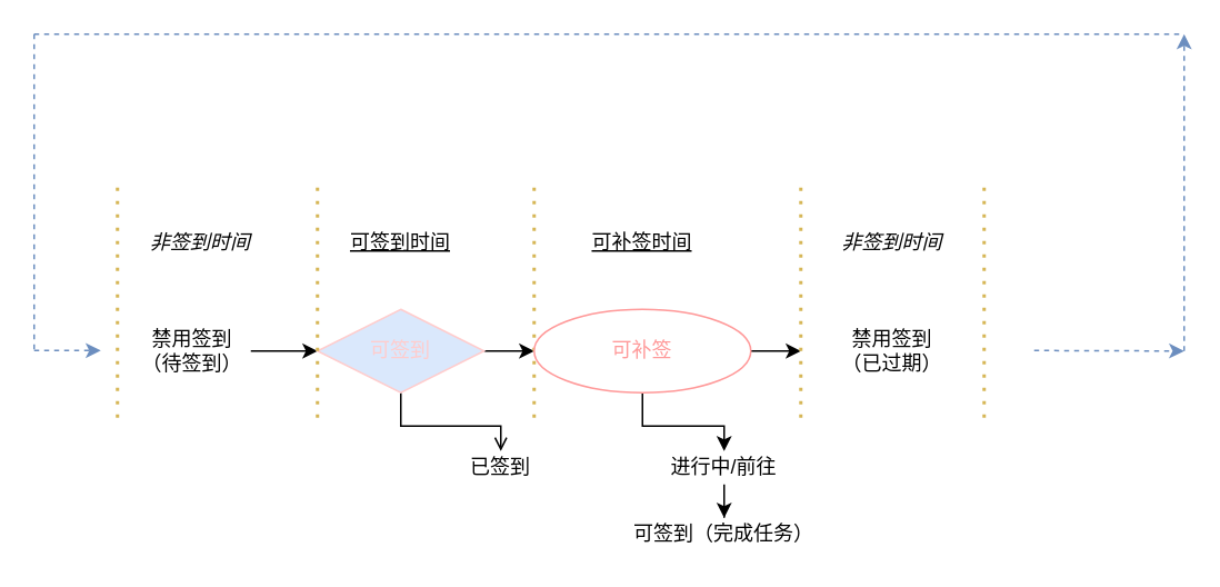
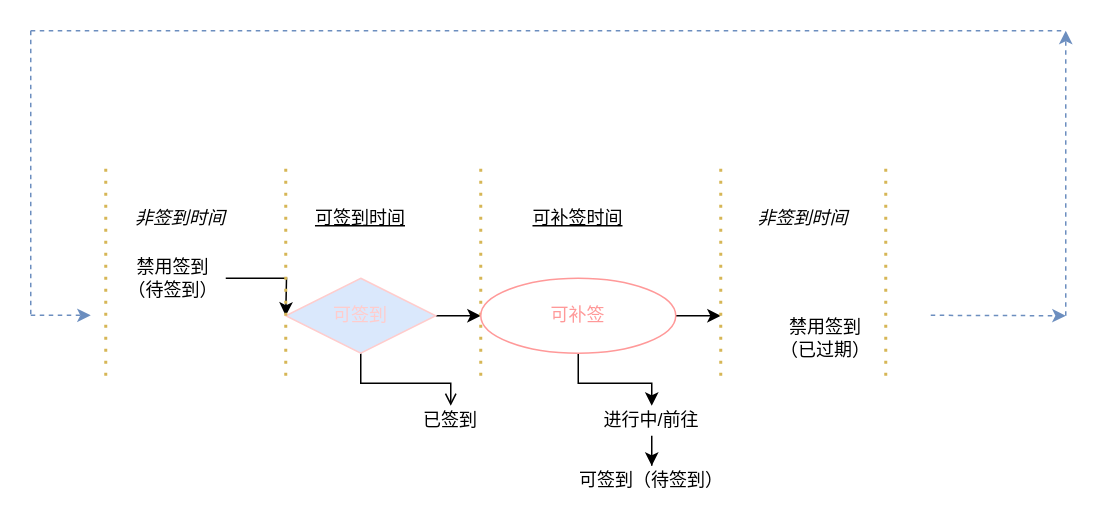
  <mxCell id="0" />
  <mxCell id="1" parent="0" />
  <mxCell id="2" style="edgeStyle=orthogonalEdgeStyle;rounded=0;orthogonalLoop=1;jettySize=auto;html=1;" edge="1" parent="1" source="3"><mxGeometry relative="1" as="geometry"><mxPoint x="190" y="210" as="targetPoint" /></mxGeometry></mxCell>
- <mxCell id="3" value="禁用签到&lt;br&gt;（待签到）" style="text;html=1;strokeColor=none;fillColor=none;align=center;verticalAlign=middle;whiteSpace=wrap;rounded=0;" vertex="1" parent="1"><mxGeometry x="80" y="200" width="70" height="20" as="geometry" /></mxCell>
+ <mxCell id="3" value="禁用签到&lt;br&gt;（待签到）" style="text;html=1;strokeColor=none;fillColor=none;align=center;verticalAlign=middle;whiteSpace=wrap;rounded=0;" vertex="1" parent="1"><mxGeometry x="80" y="175" width="70" height="20" as="geometry" /></mxCell>
  <mxCell id="4" style="edgeStyle=orthogonalEdgeStyle;rounded=0;orthogonalLoop=1;jettySize=auto;html=1;endArrow=open;" edge="1" parent="1" source="6" target="7"><mxGeometry relative="1" as="geometry"><mxPoint x="290" y="260" as="targetPoint" /></mxGeometry></mxCell>
  <mxCell id="5" style="edgeStyle=orthogonalEdgeStyle;rounded=0;orthogonalLoop=1;jettySize=auto;html=1;" edge="1" parent="1" source="6"><mxGeometry relative="1" as="geometry"><mxPoint x="320" y="210" as="targetPoint" /></mxGeometry></mxCell>
  <mxCell id="6" value="可签到" style="rhombus;whiteSpace=wrap;html=1;strokeColor=#FFCCCC;fontColor=#FFCCCC;fillColor=#dae8fc;" vertex="1" parent="1"><mxGeometry x="190" y="185" width="100" height="50" as="geometry" /></mxCell>
  <mxCell id="7" value="已签到" style="text;html=1;strokeColor=none;fillColor=none;align=center;verticalAlign=middle;whiteSpace=wrap;rounded=0;" vertex="1" parent="1"><mxGeometry x="280" y="270" width="40" height="20" as="geometry" /></mxCell>
  <mxCell id="8" value="" style="endArrow=none;dashed=1;html=1;dashPattern=1 3;strokeWidth=2;fillColor=#fff2cc;strokeColor=#d6b656;" edge="1" parent="1"><mxGeometry width="50" height="50" relative="1" as="geometry"><mxPoint x="70" y="250" as="sourcePoint" /><mxPoint x="70" y="110" as="targetPoint" /></mxGeometry></mxCell>
  <mxCell id="9" value="" style="endArrow=none;dashed=1;html=1;dashPattern=1 3;strokeWidth=2;fillColor=#fff2cc;strokeColor=#d6b656;" edge="1" parent="1"><mxGeometry width="50" height="50" relative="1" as="geometry"><mxPoint x="190" y="250" as="sourcePoint" /><mxPoint x="190" y="110" as="targetPoint" /></mxGeometry></mxCell>
  <mxCell id="10" value="" style="endArrow=none;dashed=1;html=1;dashPattern=1 3;strokeWidth=2;fillColor=#fff2cc;strokeColor=#d6b656;" edge="1" parent="1"><mxGeometry width="50" height="50" relative="1" as="geometry"><mxPoint x="320" y="250" as="sourcePoint" /><mxPoint x="320" y="110" as="targetPoint" /></mxGeometry></mxCell>
  <mxCell id="11" value="非签到时间" style="text;html=1;strokeColor=none;fillColor=none;align=center;verticalAlign=middle;whiteSpace=wrap;rounded=0;fontStyle=2" vertex="1" parent="1"><mxGeometry x="80" y="140" width="80" height="10" as="geometry" /></mxCell>
  <mxCell id="12" value="&lt;span style=&quot;font-style: normal&quot;&gt;&lt;u&gt;可签到时间&lt;/u&gt;&lt;/span&gt;" style="text;html=1;strokeColor=none;fillColor=none;align=center;verticalAlign=middle;whiteSpace=wrap;rounded=0;fontStyle=2" vertex="1" parent="1"><mxGeometry x="200" y="140" width="80" height="10" as="geometry" /></mxCell>
  <mxCell id="13" style="edgeStyle=orthogonalEdgeStyle;rounded=0;orthogonalLoop=1;jettySize=auto;html=1;fontColor=#FF9999;" edge="1" parent="1" source="15" target="17"><mxGeometry relative="1" as="geometry"><mxPoint x="430" y="270" as="targetPoint" /></mxGeometry></mxCell>
  <mxCell id="14" style="edgeStyle=orthogonalEdgeStyle;rounded=0;orthogonalLoop=1;jettySize=auto;html=1;fontColor=#FF9999;" edge="1" parent="1" source="15"><mxGeometry relative="1" as="geometry"><mxPoint x="480" y="210" as="targetPoint" /></mxGeometry></mxCell>
  <mxCell id="15" value="可补签" style="ellipse;whiteSpace=wrap;html=1;fontColor=#FF9999;strokeColor=#FF9999;" vertex="1" parent="1"><mxGeometry x="320" y="185" width="130" height="50" as="geometry" /></mxCell>
  <mxCell id="16" style="edgeStyle=orthogonalEdgeStyle;rounded=0;orthogonalLoop=1;jettySize=auto;html=1;fontColor=#FF9999;" edge="1" parent="1" source="17" target="18"><mxGeometry relative="1" as="geometry"><mxPoint x="434" y="320" as="targetPoint" /></mxGeometry></mxCell>
  <mxCell id="17" value="进行中/前往" style="text;html=1;strokeColor=none;fillColor=none;align=center;verticalAlign=middle;whiteSpace=wrap;rounded=0;" vertex="1" parent="1"><mxGeometry x="394" y="270" width="80" height="20" as="geometry" /></mxCell>
- <mxCell id="18" value="可签到（完成任务）" style="text;html=1;strokeColor=none;fillColor=none;align=center;verticalAlign=middle;whiteSpace=wrap;rounded=0;" vertex="1" parent="1"><mxGeometry x="334" y="310" width="200" height="20" as="geometry" /></mxCell>
+ <mxCell id="18" value="可签到（待签到）" style="text;html=1;strokeColor=none;fillColor=none;align=center;verticalAlign=middle;whiteSpace=wrap;rounded=0;" vertex="1" parent="1"><mxGeometry x="334" y="310" width="200" height="20" as="geometry" /></mxCell>
  <mxCell id="19" value="" style="endArrow=none;dashed=1;html=1;dashPattern=1 3;strokeWidth=2;fillColor=#fff2cc;strokeColor=#d6b656;" edge="1" parent="1"><mxGeometry width="50" height="50" relative="1" as="geometry"><mxPoint x="480" y="250" as="sourcePoint" /><mxPoint x="480" y="110" as="targetPoint" /></mxGeometry></mxCell>
  <mxCell id="20" value="&lt;span style=&quot;font-style: normal&quot;&gt;&lt;u&gt;可补签时间&lt;/u&gt;&lt;/span&gt;" style="text;html=1;strokeColor=none;fillColor=none;align=center;verticalAlign=middle;whiteSpace=wrap;rounded=0;fontStyle=2" vertex="1" parent="1"><mxGeometry x="345" y="140" width="80" height="10" as="geometry" /></mxCell>
- <mxCell id="21" value="禁用签到&lt;br&gt;（已过期）" style="text;html=1;strokeColor=none;fillColor=none;align=center;verticalAlign=middle;whiteSpace=wrap;rounded=0;" vertex="1" parent="1"><mxGeometry x="500" y="200" width="70" height="20" as="geometry" /></mxCell>
+ <mxCell id="21" value="禁用签到&lt;br&gt;（已过期）" style="text;html=1;strokeColor=none;fillColor=none;align=center;verticalAlign=middle;whiteSpace=wrap;rounded=0;" vertex="1" parent="1"><mxGeometry x="515" y="215" width="70" height="20" as="geometry" /></mxCell>
  <mxCell id="22" value="" style="endArrow=none;dashed=1;html=1;dashPattern=1 3;strokeWidth=2;fillColor=#fff2cc;strokeColor=#d6b656;" edge="1" parent="1"><mxGeometry width="50" height="50" relative="1" as="geometry"><mxPoint x="590" y="250" as="sourcePoint" /><mxPoint x="590" y="110" as="targetPoint" /></mxGeometry></mxCell>
  <mxCell id="23" value="非签到时间" style="text;html=1;strokeColor=none;fillColor=none;align=center;verticalAlign=middle;whiteSpace=wrap;rounded=0;fontStyle=2" vertex="1" parent="1"><mxGeometry x="495" y="140" width="80" height="10" as="geometry" /></mxCell>
  <mxCell id="24" value="" style="endArrow=none;dashed=1;html=1;fontColor=#FF9999;fillColor=#dae8fc;strokeColor=#6c8ebf;" edge="1" parent="1"><mxGeometry width="50" height="50" relative="1" as="geometry"><mxPoint x="20" y="20" as="sourcePoint" /><mxPoint x="710" y="20" as="targetPoint" /></mxGeometry></mxCell>
  <mxCell id="25" value="" style="endArrow=none;dashed=1;html=1;fontColor=#FF9999;fillColor=#dae8fc;strokeColor=#6c8ebf;" edge="1" parent="1"><mxGeometry width="50" height="50" relative="1" as="geometry"><mxPoint x="20" y="20" as="sourcePoint" /><mxPoint x="20" y="210" as="targetPoint" /></mxGeometry></mxCell>
  <mxCell id="26" value="" style="endArrow=classic;html=1;fontColor=#FF9999;fillColor=#dae8fc;strokeColor=#6c8ebf;dashed=1;" edge="1" parent="1"><mxGeometry width="50" height="50" relative="1" as="geometry"><mxPoint x="20" y="209.71" as="sourcePoint" /><mxPoint x="60" y="209.71" as="targetPoint" /></mxGeometry></mxCell>
  <mxCell id="27" value="" style="endArrow=classic;html=1;fontColor=#FF9999;fillColor=#dae8fc;strokeColor=#6c8ebf;dashed=1;" edge="1" parent="1"><mxGeometry width="50" height="50" relative="1" as="geometry"><mxPoint x="620" y="209.71" as="sourcePoint" /><mxPoint x="710" y="210" as="targetPoint" /></mxGeometry></mxCell>
  <mxCell id="28" value="" style="endArrow=classic;html=1;fontColor=#FF9999;fillColor=#dae8fc;strokeColor=#6c8ebf;dashed=1;" edge="1" parent="1"><mxGeometry width="50" height="50" relative="1" as="geometry"><mxPoint x="710" y="210" as="sourcePoint" /><mxPoint x="710" y="20" as="targetPoint" /></mxGeometry></mxCell>
